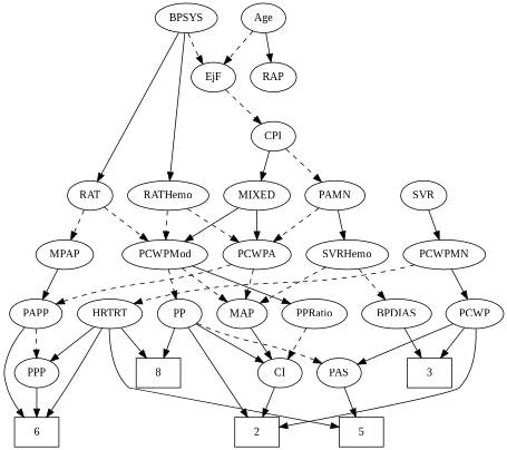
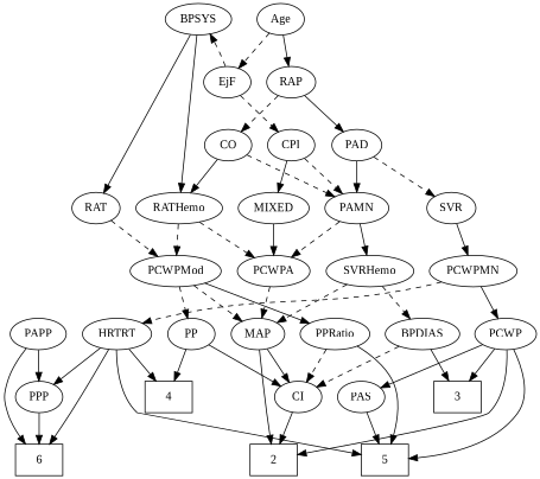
  strict digraph {
    fontname="Liberation Serif"
    node [fontname="Liberation Serif"]
    edge [fontname="Liberation Serif" style=solid]
    n1 [height=0.5 label=6 shape=box width=0.75]
    2 [height=0.5 shape=box width=0.75]
    3 [height=0.5 shape=box width=0.75]
-   4 [height=0.5 shape=box width=0.75 label=8]
+   4 [height=0.5 shape=box width=0.75]
    5 [height=0.5 shape=box width=0.75]
    Age [height=0.5 width=0.75]
    EjF [height=0.5 width=0.75]
    RAP [height=0.5 width=0.77632]
    BPSYS [height=0.5 width=1.0471]
    CPI [height=0.5 width=0.75]
+   PAD [height=0.5 width=0.79437]
+   CO [height=0.5 width=0.75]
    RATHemo [height=0.5 width=1.3721]
    RAT [height=0.5 width=0.75827]
    MIXED [height=0.5 width=1.1193]
    PAMN [height=0.5 width=1.011]
    SVR [height=0.5 width=0.77632]
    PCWPMod [height=0.5 width=1.4443]
    PCWPA [height=0.5 width=1.1555]
-   MPAP [height=0.5 width=0.97491]
    SVRHemo [height=0.5 width=1.3902]
    PCWPMN [height=0.5 width=1.3902]
    PP [height=0.5 width=0.75]
    PPRatio [height=0.5 width=1.1013]
    MAP [height=0.5 width=0.84854]
    PAPP [height=0.5 width=0.88464]
    CI [height=0.5 width=0.75]
    PAS [height=0.5 width=0.75]
    PPP [height=0.5 width=0.75]
    BPDIAS [height=0.5 width=1.1735]
    PCWP [height=0.5 width=0.97491]
    HRTRT [height=0.5 width=1.1013]
    Age -> EjF [style=dashed]
    Age -> RAP
-   BPSYS -> EjF [style=dashed]
+   EjF -> BPSYS [style=dashed]
    EjF -> CPI [style=dashed]
+   RAP -> PAD
+   RAP -> CO [style=dashed]
    BPSYS -> RATHemo
    BPSYS -> RAT
    CPI -> MIXED
    CPI -> PAMN [style=dashed]
+   PAD -> PAMN
+   PAD -> SVR [style=dashed]
+   CO -> RATHemo
+   CO -> PAMN [style=dashed]
    RATHemo -> PCWPMod [style=dashed]
    RATHemo -> PCWPA [style=dashed]
    RAT -> PCWPMod [style=dashed]
-   RAT -> MPAP [style=dashed]
-   MIXED -> PCWPMod
    MIXED -> PCWPA
    PAMN -> PCWPA [style=dashed]
    PAMN -> SVRHemo
    SVR -> PCWPMN
    PCWPMod -> PP [style=dashed]
    PCWPMod -> PPRatio
    PCWPMod -> MAP [style=dashed]
    PCWPA -> MAP [style=dashed]
-   PCWPA -> PAPP [style=dashed]
-   MPAP -> PAPP
    SVRHemo -> MAP [style=dashed]
    SVRHemo -> BPDIAS [style=dashed]
    PCWPMN -> PCWP
    PCWPMN -> HRTRT [style=dashed]
    PP -> 4
    PP -> CI
-   PP -> PAS [style=dashed]
+   PPRatio -> 5
    PPRatio -> CI [style=dashed]
-   PP -> 2
+   MAP -> 2
    MAP -> CI
    PAPP -> n1
-   PAPP -> PPP [style=dashed]
+   PAPP -> PPP
    CI -> 2
    PAS -> 5
    PPP -> n1
    BPDIAS -> 3
+   BPDIAS -> CI [style=dashed]
    PCWP -> 2
    PCWP -> 3
+   PCWP -> 5
    PCWP -> PAS
    HRTRT -> n1
    HRTRT -> 4
    HRTRT -> 5
    HRTRT -> PPP
  }
